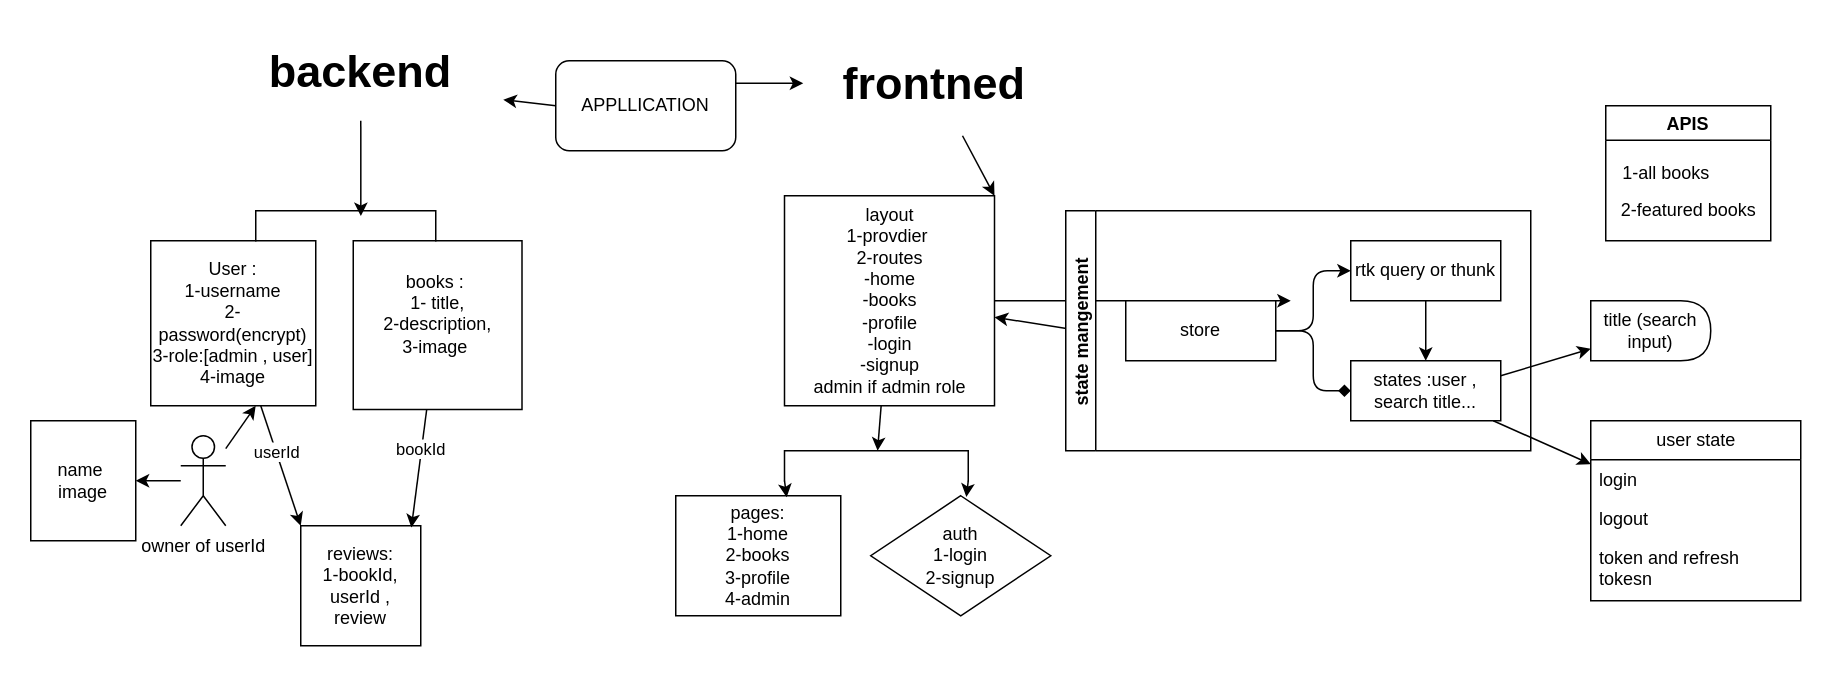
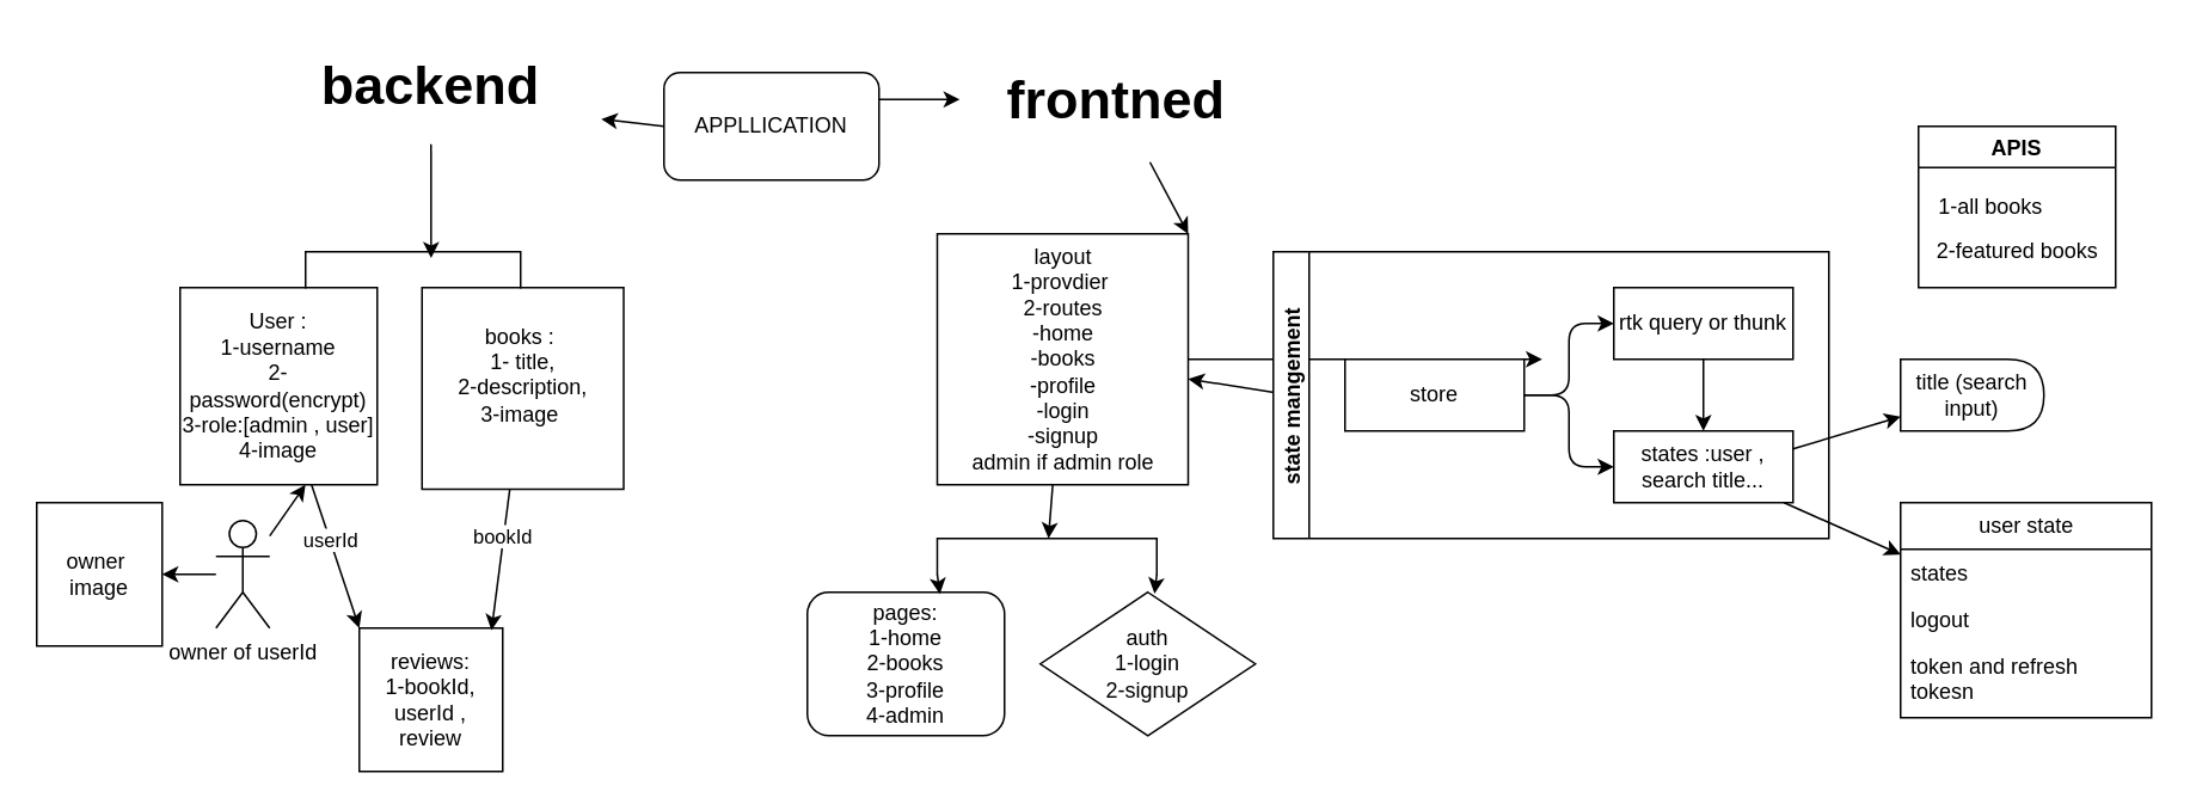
  <mxCell id="0" />
  <mxCell id="1" parent="0" />
  <mxCell id="2" value="" style="endArrow=classic;html=1;exitX=0;exitY=0.5;exitDx=0;exitDy=0;" parent="1" source="9" target="4" edge="1"><mxGeometry width="50" height="50" relative="1" as="geometry"><mxPoint x="330" y="340" as="sourcePoint" /><mxPoint x="230" y="330" as="targetPoint" /></mxGeometry></mxCell>
  <mxCell id="3" value="books :&amp;nbsp;&lt;div&gt;1- title, &lt;br&gt;2-description,&lt;/div&gt;&lt;div&gt;3-image&amp;nbsp;&lt;/div&gt;&lt;div&gt;&lt;br&gt;&lt;/div&gt;" style="whiteSpace=wrap;html=1;aspect=fixed;" parent="1" vertex="1"><mxGeometry x="235" y="160" width="112.5" height="112.5" as="geometry" /></mxCell>
  <mxCell id="4" value="&lt;font style=&quot;font-size: 30px;&quot;&gt;&lt;b&gt;backend&lt;/b&gt;&lt;/font&gt;&lt;div&gt;&lt;br&gt;&lt;/div&gt;" style="text;html=1;align=center;verticalAlign=middle;whiteSpace=wrap;rounded=0;" parent="1" vertex="1"><mxGeometry x="145" y="30" width="190" height="50" as="geometry" /></mxCell>
  <mxCell id="5" style="edgeStyle=none;html=1;entryX=0;entryY=0;entryDx=0;entryDy=0;" edge="1" parent="1" source="7" target="8"><mxGeometry relative="1" as="geometry" /></mxCell>
  <mxCell id="6" value="userId" style="edgeLabel;html=1;align=center;verticalAlign=middle;resizable=0;points=[];" vertex="1" connectable="0" parent="5"><mxGeometry x="-0.234" relative="1" as="geometry"><mxPoint as="offset" /></mxGeometry></mxCell>
  <mxCell id="7" value="User :&lt;div&gt;1-username&lt;/div&gt;&lt;div&gt;2-password(encrypt)&lt;/div&gt;&lt;div&gt;&lt;span style=&quot;background-color: transparent;&quot;&gt;3-role:[admin , user]&lt;/span&gt;&lt;/div&gt;&lt;div&gt;4-image&lt;/div&gt;" style="whiteSpace=wrap;html=1;aspect=fixed;" parent="1" vertex="1"><mxGeometry x="100" y="160" width="110" height="110" as="geometry" /></mxCell>
  <mxCell id="8" value="reviews:&lt;div&gt;1-bookId,&lt;/div&gt;&lt;div&gt;userId , review&lt;/div&gt;" style="whiteSpace=wrap;html=1;aspect=fixed;" parent="1" vertex="1"><mxGeometry x="200" y="350" width="80" height="80" as="geometry" /></mxCell>
  <mxCell id="9" value="APPLLICATION" style="rounded=1;whiteSpace=wrap;html=1;" parent="1" vertex="1"><mxGeometry x="370" y="40" width="120" height="60" as="geometry" /></mxCell>
  <mxCell id="10" value="" style="endArrow=classic;html=1;exitX=1;exitY=0.25;exitDx=0;exitDy=0;" edge="1" parent="1" source="9" target="12"><mxGeometry width="50" height="50" relative="1" as="geometry"><mxPoint x="410" y="320" as="sourcePoint" /><mxPoint x="600" y="300" as="targetPoint" /></mxGeometry></mxCell>
  <mxCell id="11" style="edgeStyle=none;html=1;entryX=1;entryY=0;entryDx=0;entryDy=0;" edge="1" parent="1" source="12" target="15"><mxGeometry relative="1" as="geometry" /></mxCell>
  <mxCell id="12" value="&lt;div&gt;&lt;span style=&quot;font-size: 30px;&quot;&gt;&lt;b&gt;frontned&lt;/b&gt;&lt;/span&gt;&lt;/div&gt;" style="text;html=1;align=center;verticalAlign=middle;whiteSpace=wrap;rounded=0;" vertex="1" parent="1"><mxGeometry x="535" y="20" width="175" height="70" as="geometry" /></mxCell>
  <mxCell id="13" style="edgeStyle=none;html=1;" edge="1" parent="1" source="15" target="16"><mxGeometry relative="1" as="geometry" /></mxCell>
  <mxCell id="14" style="edgeStyle=none;html=1;" edge="1" parent="1" source="15"><mxGeometry relative="1" as="geometry"><mxPoint x="860" y="200" as="targetPoint" /></mxGeometry></mxCell>
  <mxCell id="15" value="layout&lt;div&gt;1-provdier&amp;nbsp;&lt;/div&gt;&lt;div&gt;2-routes&lt;/div&gt;&lt;div&gt;-home&lt;/div&gt;&lt;div&gt;-books&lt;/div&gt;&lt;div&gt;-profile&lt;/div&gt;&lt;div&gt;-login&lt;/div&gt;&lt;div&gt;-signup&lt;/div&gt;&lt;div&gt;admin if admin role&lt;/div&gt;" style="whiteSpace=wrap;html=1;aspect=fixed;" vertex="1" parent="1"><mxGeometry x="522.5" y="130" width="140" height="140" as="geometry" /></mxCell>
  <mxCell id="16" value="" style="shape=partialRectangle;whiteSpace=wrap;html=1;bottom=1;right=1;left=1;top=0;fillColor=none;routingCenterX=-0.5;rotation=-180;" vertex="1" parent="1"><mxGeometry x="522.5" y="300" width="122.5" height="20" as="geometry" /></mxCell>
- <mxCell id="17" value="pages:&lt;div&gt;1-home&lt;/div&gt;&lt;div&gt;2-books&lt;/div&gt;&lt;div&gt;3-profile&lt;/div&gt;&lt;div&gt;4-admin&lt;/div&gt;" style="whiteSpace=wrap;html=1;fillColor=none;" vertex="1" parent="1"><mxGeometry x="450" y="330" width="110" height="80" as="geometry" /></mxCell>
+ <mxCell id="17" value="pages:&lt;div&gt;1-home&lt;/div&gt;&lt;div&gt;2-books&lt;/div&gt;&lt;div&gt;3-profile&lt;/div&gt;&lt;div&gt;4-admin&lt;/div&gt;" style="whiteSpace=wrap;html=1;fillColor=none;rounded=1;" vertex="1" parent="1"><mxGeometry x="450" y="330" width="110" height="80" as="geometry" /></mxCell>
  <mxCell id="18" value="auth&lt;div&gt;1-login&lt;/div&gt;&lt;div&gt;2-signup&lt;/div&gt;" style="rhombus;whiteSpace=wrap;html=1;fillColor=none;" vertex="1" parent="1"><mxGeometry x="580" y="330" width="120" height="80" as="geometry" /></mxCell>
  <mxCell id="19" value="" style="edgeStyle=none;html=1;exitX=0.032;exitY=0.5;exitDx=0;exitDy=0;exitPerimeter=0;" edge="1" parent="1" source="20" target="15"><mxGeometry relative="1" as="geometry" /></mxCell>
  <mxCell id="20" value="state mangement" style="swimlane;startSize=20;horizontal=0;childLayout=treeLayout;horizontalTree=1;sortEdges=1;resizable=0;containerType=tree;fontSize=12;" vertex="1" parent="1"><mxGeometry x="710" y="140" width="310" height="160" as="geometry" /></mxCell>
  <mxCell id="21" value="store" style="whiteSpace=wrap;html=1;" vertex="1" parent="20"><mxGeometry x="40" y="60" width="100" height="40" as="geometry" /></mxCell>
  <mxCell id="22" value="rtk query or thunk" style="whiteSpace=wrap;html=1;" vertex="1" parent="20"><mxGeometry x="190" y="20" width="100" height="40" as="geometry" /></mxCell>
  <mxCell id="23" value="" style="edgeStyle=elbowEdgeStyle;elbow=horizontal;html=1;rounded=1;curved=0;sourcePerimeterSpacing=0;targetPerimeterSpacing=0;startSize=6;endSize=6;" edge="1" parent="20" source="21" target="22"><mxGeometry relative="1" as="geometry" /></mxCell>
  <mxCell id="24" value="states :user , search title..." style="whiteSpace=wrap;html=1;" vertex="1" parent="20"><mxGeometry x="190" y="100" width="100" height="40" as="geometry" /></mxCell>
- <mxCell id="25" value="" style="edgeStyle=elbowEdgeStyle;elbow=horizontal;html=1;rounded=1;curved=0;sourcePerimeterSpacing=0;targetPerimeterSpacing=0;startSize=6;endSize=6;endArrow=diamond;" edge="1" parent="20" source="21" target="24"><mxGeometry relative="1" as="geometry" /></mxCell>
+ <mxCell id="25" value="" style="edgeStyle=elbowEdgeStyle;elbow=horizontal;html=1;rounded=1;curved=0;sourcePerimeterSpacing=0;targetPerimeterSpacing=0;startSize=6;endSize=6;" edge="1" parent="20" source="21" target="24"><mxGeometry relative="1" as="geometry" /></mxCell>
  <mxCell id="26" value="APIS" style="swimlane;startSize=23;" vertex="1" parent="1"><mxGeometry x="1070" y="70" width="110" height="90" as="geometry" /></mxCell>
  <mxCell id="27" value="1-all books" style="text;html=1;align=center;verticalAlign=middle;resizable=0;points=[];autosize=1;strokeColor=none;fillColor=none;" vertex="1" parent="26"><mxGeometry y="30" width="80" height="30" as="geometry" /></mxCell>
  <mxCell id="28" value="2-featured books" style="text;html=1;align=center;verticalAlign=middle;resizable=0;points=[];autosize=1;strokeColor=none;fillColor=none;" vertex="1" parent="26"><mxGeometry y="55" width="110" height="30" as="geometry" /></mxCell>
  <mxCell id="29" style="edgeStyle=none;html=1;" edge="1" parent="1" source="22" target="24"><mxGeometry relative="1" as="geometry"><mxPoint x="1220" y="160" as="targetPoint" /></mxGeometry></mxCell>
  <mxCell id="30" value="title (search input)" style="shape=delay;whiteSpace=wrap;html=1;" vertex="1" parent="1"><mxGeometry x="1060" y="200" width="80" height="40" as="geometry" /></mxCell>
  <mxCell id="31" style="edgeStyle=none;html=1;exitX=1;exitY=0.25;exitDx=0;exitDy=0;" edge="1" parent="1" source="24" target="30"><mxGeometry relative="1" as="geometry"><mxPoint x="1220" y="210" as="targetPoint" /></mxGeometry></mxCell>
  <mxCell id="32" value="user state" style="swimlane;fontStyle=0;childLayout=stackLayout;horizontal=1;startSize=26;fillColor=none;horizontalStack=0;resizeParent=1;resizeParentMax=0;resizeLast=0;collapsible=1;marginBottom=0;html=1;" vertex="1" parent="1"><mxGeometry x="1060" y="280" width="140" height="120" as="geometry" /></mxCell>
- <mxCell id="33" value="login&amp;nbsp;" style="text;strokeColor=none;fillColor=none;align=left;verticalAlign=top;spacingLeft=4;spacingRight=4;overflow=hidden;rotatable=0;points=[[0,0.5],[1,0.5]];portConstraint=eastwest;whiteSpace=wrap;html=1;" vertex="1" parent="32"><mxGeometry y="26" width="140" height="26" as="geometry" /></mxCell>
+ <mxCell id="33" value="states&amp;nbsp;" style="text;strokeColor=none;fillColor=none;align=left;verticalAlign=top;spacingLeft=4;spacingRight=4;overflow=hidden;rotatable=0;points=[[0,0.5],[1,0.5]];portConstraint=eastwest;whiteSpace=wrap;html=1;" vertex="1" parent="32"><mxGeometry y="26" width="140" height="26" as="geometry" /></mxCell>
  <mxCell id="34" value="logout" style="text;strokeColor=none;fillColor=none;align=left;verticalAlign=top;spacingLeft=4;spacingRight=4;overflow=hidden;rotatable=0;points=[[0,0.5],[1,0.5]];portConstraint=eastwest;whiteSpace=wrap;html=1;" vertex="1" parent="32"><mxGeometry y="52" width="140" height="26" as="geometry" /></mxCell>
  <mxCell id="35" value="token and refresh tokesn" style="text;strokeColor=none;fillColor=none;align=left;verticalAlign=top;spacingLeft=4;spacingRight=4;overflow=hidden;rotatable=0;points=[[0,0.5],[1,0.5]];portConstraint=eastwest;whiteSpace=wrap;html=1;" vertex="1" parent="32"><mxGeometry y="78" width="140" height="42" as="geometry" /></mxCell>
  <mxCell id="36" style="edgeStyle=none;html=1;" edge="1" parent="1" source="24" target="32"><mxGeometry relative="1" as="geometry"><mxPoint x="1210" y="250" as="targetPoint" /></mxGeometry></mxCell>
  <mxCell id="37" value="" style="shape=partialRectangle;whiteSpace=wrap;html=1;bottom=1;right=1;left=1;top=0;fillColor=none;routingCenterX=-0.5;rotation=-180;" vertex="1" parent="1"><mxGeometry x="170" y="140" width="120" height="20" as="geometry" /></mxCell>
  <mxCell id="38" style="edgeStyle=none;html=1;" edge="1" parent="1" source="39" target="40"><mxGeometry relative="1" as="geometry"><mxPoint x="80" y="320" as="targetPoint" /></mxGeometry></mxCell>
  <mxCell id="39" value="owner of userId" style="shape=umlActor;verticalLabelPosition=bottom;verticalAlign=top;html=1;outlineConnect=0;" vertex="1" parent="1"><mxGeometry x="120" y="290" width="30" height="60" as="geometry" /></mxCell>
- <mxCell id="40" value="name&amp;nbsp;&lt;div&gt;image&lt;/div&gt;" style="rounded=0;whiteSpace=wrap;html=1;" vertex="1" parent="1"><mxGeometry x="20" y="280" width="70" height="80" as="geometry" /></mxCell>
+ <mxCell id="40" value="owner&amp;nbsp;&lt;div&gt;image&lt;/div&gt;" style="rounded=0;whiteSpace=wrap;html=1;" vertex="1" parent="1"><mxGeometry x="20" y="280" width="70" height="80" as="geometry" /></mxCell>
  <mxCell id="41" style="edgeStyle=none;html=1;entryX=0.636;entryY=1;entryDx=0;entryDy=0;entryPerimeter=0;" edge="1" parent="1" source="39" target="7"><mxGeometry relative="1" as="geometry" /></mxCell>
  <mxCell id="42" style="edgeStyle=none;html=1;entryX=0.922;entryY=0.015;entryDx=0;entryDy=0;entryPerimeter=0;" edge="1" parent="1" source="3" target="8"><mxGeometry relative="1" as="geometry" /></mxCell>
  <mxCell id="43" value="bookId" style="edgeLabel;html=1;align=center;verticalAlign=middle;resizable=0;points=[];" vertex="1" connectable="0" parent="42"><mxGeometry x="-0.344" y="-1" relative="1" as="geometry"><mxPoint as="offset" /></mxGeometry></mxCell>
  <mxCell id="44" style="edgeStyle=none;html=1;entryX=0.531;entryY=0.01;entryDx=0;entryDy=0;entryPerimeter=0;exitX=0;exitY=0;exitDx=0;exitDy=0;" edge="1" parent="1" source="16" target="18"><mxGeometry relative="1" as="geometry" /></mxCell>
  <mxCell id="45" style="edgeStyle=none;html=1;entryX=0.672;entryY=0.013;entryDx=0;entryDy=0;entryPerimeter=0;exitX=1;exitY=0;exitDx=0;exitDy=0;" edge="1" parent="1" source="16" target="17"><mxGeometry relative="1" as="geometry" /></mxCell>
  <mxCell id="46" style="edgeStyle=none;html=1;entryX=0.416;entryY=0.824;entryDx=0;entryDy=0;entryPerimeter=0;" edge="1" parent="1" source="4" target="37"><mxGeometry relative="1" as="geometry" /></mxCell>
